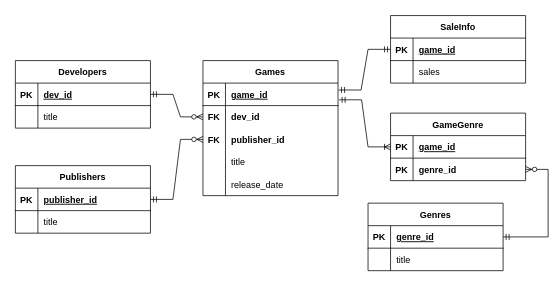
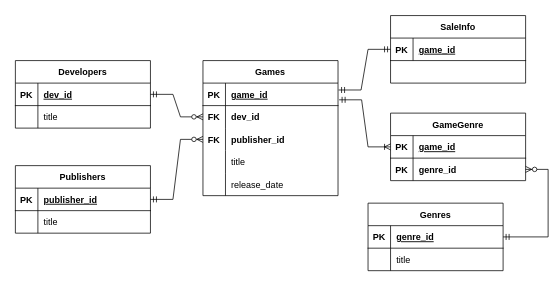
  <mxCell id="0" />
  <mxCell id="1" parent="0" />
  <mxCell id="2" value="Games" style="shape=table;startSize=30;container=1;collapsible=1;childLayout=tableLayout;fixedRows=1;rowLines=0;fontStyle=1;align=center;resizeLast=1;" vertex="1" parent="1"><mxGeometry x="270" y="80" width="180" height="180" as="geometry" /></mxCell>
  <mxCell id="3" value="" style="shape=partialRectangle;collapsible=0;dropTarget=0;pointerEvents=0;fillColor=none;top=0;left=0;bottom=1;right=0;points=[[0,0.5],[1,0.5]];portConstraint=eastwest;" vertex="1" parent="2"><mxGeometry y="30" width="180" height="30" as="geometry" /></mxCell>
  <mxCell id="4" value="PK" style="shape=partialRectangle;connectable=0;fillColor=none;top=0;left=0;bottom=0;right=0;fontStyle=1;overflow=hidden;" vertex="1" parent="3"><mxGeometry width="30" height="30" as="geometry"><mxRectangle width="30" height="30" as="alternateBounds" /></mxGeometry></mxCell>
  <mxCell id="5" value="game_id" style="shape=partialRectangle;connectable=0;fillColor=none;top=0;left=0;bottom=0;right=0;align=left;spacingLeft=6;fontStyle=5;overflow=hidden;" vertex="1" parent="3"><mxGeometry x="30" width="150" height="30" as="geometry"><mxRectangle width="150" height="30" as="alternateBounds" /></mxGeometry></mxCell>
  <mxCell id="6" value="" style="shape=partialRectangle;collapsible=0;dropTarget=0;pointerEvents=0;fillColor=none;top=0;left=0;bottom=0;right=0;points=[[0,0.5],[1,0.5]];portConstraint=eastwest;" vertex="1" parent="2"><mxGeometry y="60" width="180" height="30" as="geometry" /></mxCell>
  <mxCell id="7" value="FK" style="shape=partialRectangle;connectable=0;fillColor=none;top=0;left=0;bottom=0;right=0;editable=1;overflow=hidden;fontStyle=1" vertex="1" parent="6"><mxGeometry width="30" height="30" as="geometry"><mxRectangle width="30" height="30" as="alternateBounds" /></mxGeometry></mxCell>
  <mxCell id="8" value="dev_id" style="shape=partialRectangle;connectable=0;fillColor=none;top=0;left=0;bottom=0;right=0;align=left;spacingLeft=6;overflow=hidden;fontStyle=1" vertex="1" parent="6"><mxGeometry x="30" width="150" height="30" as="geometry"><mxRectangle width="150" height="30" as="alternateBounds" /></mxGeometry></mxCell>
  <mxCell id="9" value="" style="shape=partialRectangle;collapsible=0;dropTarget=0;pointerEvents=0;fillColor=none;top=0;left=0;bottom=0;right=0;points=[[0,0.5],[1,0.5]];portConstraint=eastwest;" vertex="1" parent="2"><mxGeometry y="90" width="180" height="30" as="geometry" /></mxCell>
  <mxCell id="10" value="FK" style="shape=partialRectangle;connectable=0;fillColor=none;top=0;left=0;bottom=0;right=0;editable=1;overflow=hidden;fontStyle=1" vertex="1" parent="9"><mxGeometry width="30" height="30" as="geometry"><mxRectangle width="30" height="30" as="alternateBounds" /></mxGeometry></mxCell>
  <mxCell id="11" value="publisher_id" style="shape=partialRectangle;connectable=0;fillColor=none;top=0;left=0;bottom=0;right=0;align=left;spacingLeft=6;overflow=hidden;fontStyle=1" vertex="1" parent="9"><mxGeometry x="30" width="150" height="30" as="geometry"><mxRectangle width="150" height="30" as="alternateBounds" /></mxGeometry></mxCell>
  <mxCell id="12" value="" style="shape=partialRectangle;collapsible=0;dropTarget=0;pointerEvents=0;fillColor=none;top=0;left=0;bottom=0;right=0;points=[[0,0.5],[1,0.5]];portConstraint=eastwest;" vertex="1" parent="2"><mxGeometry y="120" width="180" height="30" as="geometry" /></mxCell>
  <mxCell id="13" value="" style="shape=partialRectangle;connectable=0;fillColor=none;top=0;left=0;bottom=0;right=0;fontStyle=0;overflow=hidden;" vertex="1" parent="12"><mxGeometry width="30" height="30" as="geometry"><mxRectangle width="30" height="30" as="alternateBounds" /></mxGeometry></mxCell>
  <mxCell id="14" value="title" style="shape=partialRectangle;connectable=0;fillColor=none;top=0;left=0;bottom=0;right=0;align=left;spacingLeft=6;fontStyle=0;overflow=hidden;" vertex="1" parent="12"><mxGeometry x="30" width="150" height="30" as="geometry"><mxRectangle width="150" height="30" as="alternateBounds" /></mxGeometry></mxCell>
  <mxCell id="15" value="" style="shape=partialRectangle;collapsible=0;dropTarget=0;pointerEvents=0;fillColor=none;top=0;left=0;bottom=0;right=0;points=[[0,0.5],[1,0.5]];portConstraint=eastwest;" vertex="1" parent="2"><mxGeometry y="150" width="180" height="30" as="geometry" /></mxCell>
  <mxCell id="16" value="" style="shape=partialRectangle;connectable=0;fillColor=none;top=0;left=0;bottom=0;right=0;fontStyle=0;overflow=hidden;" vertex="1" parent="15"><mxGeometry width="30" height="30" as="geometry"><mxRectangle width="30" height="30" as="alternateBounds" /></mxGeometry></mxCell>
  <mxCell id="17" value="release_date" style="shape=partialRectangle;connectable=0;fillColor=none;top=0;left=0;bottom=0;right=0;align=left;spacingLeft=6;fontStyle=0;overflow=hidden;" vertex="1" parent="15"><mxGeometry x="30" width="150" height="30" as="geometry"><mxRectangle width="150" height="30" as="alternateBounds" /></mxGeometry></mxCell>
  <mxCell id="18" value="SaleInfo" style="shape=table;startSize=30;container=1;collapsible=1;childLayout=tableLayout;fixedRows=1;rowLines=0;fontStyle=1;align=center;resizeLast=1;" vertex="1" parent="1"><mxGeometry x="520" y="20" width="180" height="90" as="geometry" /></mxCell>
  <mxCell id="19" value="" style="shape=partialRectangle;collapsible=0;dropTarget=0;pointerEvents=0;fillColor=none;top=0;left=0;bottom=1;right=0;points=[[0,0.5],[1,0.5]];portConstraint=eastwest;" vertex="1" parent="18"><mxGeometry y="30" width="180" height="30" as="geometry" /></mxCell>
  <mxCell id="20" value="PK" style="shape=partialRectangle;connectable=0;fillColor=none;top=0;left=0;bottom=0;right=0;fontStyle=1;overflow=hidden;" vertex="1" parent="19"><mxGeometry width="30" height="30" as="geometry"><mxRectangle width="30" height="30" as="alternateBounds" /></mxGeometry></mxCell>
  <mxCell id="21" value="game_id" style="shape=partialRectangle;connectable=0;fillColor=none;top=0;left=0;bottom=0;right=0;align=left;spacingLeft=6;fontStyle=5;overflow=hidden;" vertex="1" parent="19"><mxGeometry x="30" width="150" height="30" as="geometry"><mxRectangle width="150" height="30" as="alternateBounds" /></mxGeometry></mxCell>
  <mxCell id="22" value="" style="shape=partialRectangle;collapsible=0;dropTarget=0;pointerEvents=0;fillColor=none;top=0;left=0;bottom=0;right=0;points=[[0,0.5],[1,0.5]];portConstraint=eastwest;" vertex="1" parent="18"><mxGeometry y="60" width="180" height="30" as="geometry" /></mxCell>
  <mxCell id="23" value="" style="shape=partialRectangle;connectable=0;fillColor=none;top=0;left=0;bottom=0;right=0;fontStyle=0;overflow=hidden;" vertex="1" parent="22"><mxGeometry width="30" height="30" as="geometry"><mxRectangle width="30" height="30" as="alternateBounds" /></mxGeometry></mxCell>
- <mxCell id="24" value="sales" style="shape=partialRectangle;connectable=0;fillColor=none;top=0;left=0;bottom=0;right=0;align=left;spacingLeft=6;fontStyle=0;overflow=hidden;" vertex="1" parent="22"><mxGeometry x="30" width="150" height="30" as="geometry"><mxRectangle width="150" height="30" as="alternateBounds" /></mxGeometry></mxCell>
  <mxCell id="25" value="Publishers" style="shape=table;startSize=30;container=1;collapsible=1;childLayout=tableLayout;fixedRows=1;rowLines=0;fontStyle=1;align=center;resizeLast=1;" vertex="1" parent="1"><mxGeometry x="20" y="220" width="180" height="90" as="geometry" /></mxCell>
  <mxCell id="26" value="" style="shape=partialRectangle;collapsible=0;dropTarget=0;pointerEvents=0;fillColor=none;top=0;left=0;bottom=1;right=0;points=[[0,0.5],[1,0.5]];portConstraint=eastwest;" vertex="1" parent="25"><mxGeometry y="30" width="180" height="30" as="geometry" /></mxCell>
  <mxCell id="27" value="PK" style="shape=partialRectangle;connectable=0;fillColor=none;top=0;left=0;bottom=0;right=0;fontStyle=1;overflow=hidden;" vertex="1" parent="26"><mxGeometry width="30" height="30" as="geometry"><mxRectangle width="30" height="30" as="alternateBounds" /></mxGeometry></mxCell>
  <mxCell id="28" value="publisher_id" style="shape=partialRectangle;connectable=0;fillColor=none;top=0;left=0;bottom=0;right=0;align=left;spacingLeft=6;fontStyle=5;overflow=hidden;" vertex="1" parent="26"><mxGeometry x="30" width="150" height="30" as="geometry"><mxRectangle width="150" height="30" as="alternateBounds" /></mxGeometry></mxCell>
  <mxCell id="29" value="" style="shape=partialRectangle;collapsible=0;dropTarget=0;pointerEvents=0;fillColor=none;top=0;left=0;bottom=0;right=0;points=[[0,0.5],[1,0.5]];portConstraint=eastwest;" vertex="1" parent="25"><mxGeometry y="60" width="180" height="30" as="geometry" /></mxCell>
  <mxCell id="30" value="" style="shape=partialRectangle;connectable=0;fillColor=none;top=0;left=0;bottom=0;right=0;editable=1;overflow=hidden;" vertex="1" parent="29"><mxGeometry width="30" height="30" as="geometry"><mxRectangle width="30" height="30" as="alternateBounds" /></mxGeometry></mxCell>
  <mxCell id="31" value="title" style="shape=partialRectangle;connectable=0;fillColor=none;top=0;left=0;bottom=0;right=0;align=left;spacingLeft=6;overflow=hidden;" vertex="1" parent="29"><mxGeometry x="30" width="150" height="30" as="geometry"><mxRectangle width="150" height="30" as="alternateBounds" /></mxGeometry></mxCell>
  <mxCell id="32" value="Developers" style="shape=table;startSize=30;container=1;collapsible=1;childLayout=tableLayout;fixedRows=1;rowLines=0;fontStyle=1;align=center;resizeLast=1;" vertex="1" parent="1"><mxGeometry x="20" y="80" width="180" height="90" as="geometry" /></mxCell>
  <mxCell id="33" value="" style="shape=partialRectangle;collapsible=0;dropTarget=0;pointerEvents=0;fillColor=none;top=0;left=0;bottom=1;right=0;points=[[0,0.5],[1,0.5]];portConstraint=eastwest;" vertex="1" parent="32"><mxGeometry y="30" width="180" height="30" as="geometry" /></mxCell>
  <mxCell id="34" value="PK" style="shape=partialRectangle;connectable=0;fillColor=none;top=0;left=0;bottom=0;right=0;fontStyle=1;overflow=hidden;" vertex="1" parent="33"><mxGeometry width="30" height="30" as="geometry"><mxRectangle width="30" height="30" as="alternateBounds" /></mxGeometry></mxCell>
  <mxCell id="35" value="dev_id" style="shape=partialRectangle;connectable=0;fillColor=none;top=0;left=0;bottom=0;right=0;align=left;spacingLeft=6;fontStyle=5;overflow=hidden;" vertex="1" parent="33"><mxGeometry x="30" width="150" height="30" as="geometry"><mxRectangle width="150" height="30" as="alternateBounds" /></mxGeometry></mxCell>
  <mxCell id="36" value="" style="shape=partialRectangle;collapsible=0;dropTarget=0;pointerEvents=0;fillColor=none;top=0;left=0;bottom=0;right=0;points=[[0,0.5],[1,0.5]];portConstraint=eastwest;" vertex="1" parent="32"><mxGeometry y="60" width="180" height="30" as="geometry" /></mxCell>
  <mxCell id="37" value="" style="shape=partialRectangle;connectable=0;fillColor=none;top=0;left=0;bottom=0;right=0;editable=1;overflow=hidden;" vertex="1" parent="36"><mxGeometry width="30" height="30" as="geometry"><mxRectangle width="30" height="30" as="alternateBounds" /></mxGeometry></mxCell>
  <mxCell id="38" value="title" style="shape=partialRectangle;connectable=0;fillColor=none;top=0;left=0;bottom=0;right=0;align=left;spacingLeft=6;overflow=hidden;" vertex="1" parent="36"><mxGeometry x="30" width="150" height="30" as="geometry"><mxRectangle width="150" height="30" as="alternateBounds" /></mxGeometry></mxCell>
  <mxCell id="39" value="Genres" style="shape=table;startSize=30;container=1;collapsible=1;childLayout=tableLayout;fixedRows=1;rowLines=0;fontStyle=1;align=center;resizeLast=1;" vertex="1" parent="1"><mxGeometry x="490" y="270" width="180" height="90" as="geometry" /></mxCell>
  <mxCell id="40" value="" style="shape=partialRectangle;collapsible=0;dropTarget=0;pointerEvents=0;fillColor=none;top=0;left=0;bottom=1;right=0;points=[[0,0.5],[1,0.5]];portConstraint=eastwest;" vertex="1" parent="39"><mxGeometry y="30" width="180" height="30" as="geometry" /></mxCell>
  <mxCell id="41" value="PK" style="shape=partialRectangle;connectable=0;fillColor=none;top=0;left=0;bottom=0;right=0;fontStyle=1;overflow=hidden;" vertex="1" parent="40"><mxGeometry width="30" height="30" as="geometry"><mxRectangle width="30" height="30" as="alternateBounds" /></mxGeometry></mxCell>
  <mxCell id="42" value="genre_id" style="shape=partialRectangle;connectable=0;fillColor=none;top=0;left=0;bottom=0;right=0;align=left;spacingLeft=6;fontStyle=5;overflow=hidden;" vertex="1" parent="40"><mxGeometry x="30" width="150" height="30" as="geometry"><mxRectangle width="150" height="30" as="alternateBounds" /></mxGeometry></mxCell>
  <mxCell id="43" value="" style="shape=partialRectangle;collapsible=0;dropTarget=0;pointerEvents=0;fillColor=none;top=0;left=0;bottom=0;right=0;points=[[0,0.5],[1,0.5]];portConstraint=eastwest;" vertex="1" parent="39"><mxGeometry y="60" width="180" height="30" as="geometry" /></mxCell>
  <mxCell id="44" value="" style="shape=partialRectangle;connectable=0;fillColor=none;top=0;left=0;bottom=0;right=0;editable=1;overflow=hidden;" vertex="1" parent="43"><mxGeometry width="30" height="30" as="geometry"><mxRectangle width="30" height="30" as="alternateBounds" /></mxGeometry></mxCell>
  <mxCell id="45" value="title" style="shape=partialRectangle;connectable=0;fillColor=none;top=0;left=0;bottom=0;right=0;align=left;spacingLeft=6;overflow=hidden;" vertex="1" parent="43"><mxGeometry x="30" width="150" height="30" as="geometry"><mxRectangle width="150" height="30" as="alternateBounds" /></mxGeometry></mxCell>
  <mxCell id="46" value="" style="edgeStyle=entityRelationEdgeStyle;fontSize=12;html=1;endArrow=ERmandOne;startArrow=ERmandOne;rounded=0;entryX=0;entryY=0.5;entryDx=0;entryDy=0;exitX=1.004;exitY=0.306;exitDx=0;exitDy=0;exitPerimeter=0;" edge="1" parent="1" source="3" target="19"><mxGeometry width="100" height="100" relative="1" as="geometry"><mxPoint x="330" y="250" as="sourcePoint" /><mxPoint x="430" y="150" as="targetPoint" /></mxGeometry></mxCell>
  <mxCell id="47" value="" style="edgeStyle=entityRelationEdgeStyle;fontSize=12;html=1;endArrow=ERzeroToMany;startArrow=ERmandOne;rounded=0;exitX=1;exitY=0.5;exitDx=0;exitDy=0;entryX=0;entryY=0.5;entryDx=0;entryDy=0;" edge="1" parent="1" source="26" target="9"><mxGeometry width="100" height="100" relative="1" as="geometry"><mxPoint x="330" y="250" as="sourcePoint" /><mxPoint x="430" y="150" as="targetPoint" /></mxGeometry></mxCell>
  <mxCell id="48" value="" style="edgeStyle=entityRelationEdgeStyle;fontSize=12;html=1;endArrow=ERzeroToMany;startArrow=ERmandOne;rounded=0;entryX=0;entryY=0.5;entryDx=0;entryDy=0;" edge="1" parent="1" source="33" target="6"><mxGeometry width="100" height="100" relative="1" as="geometry"><mxPoint x="210" y="275" as="sourcePoint" /><mxPoint x="280" y="225" as="targetPoint" /></mxGeometry></mxCell>
  <mxCell id="49" value="GameGenre" style="shape=table;startSize=30;container=1;collapsible=1;childLayout=tableLayout;fixedRows=1;rowLines=0;fontStyle=1;align=center;resizeLast=1;" vertex="1" parent="1"><mxGeometry x="520" y="150" width="180" height="90" as="geometry" /></mxCell>
  <mxCell id="50" value="" style="shape=partialRectangle;collapsible=0;dropTarget=0;pointerEvents=0;fillColor=none;top=0;left=0;bottom=1;right=0;points=[[0,0.5],[1,0.5]];portConstraint=eastwest;" vertex="1" parent="49"><mxGeometry y="30" width="180" height="30" as="geometry" /></mxCell>
  <mxCell id="51" value="PK" style="shape=partialRectangle;connectable=0;fillColor=none;top=0;left=0;bottom=0;right=0;fontStyle=1;overflow=hidden;" vertex="1" parent="50"><mxGeometry width="30" height="30" as="geometry"><mxRectangle width="30" height="30" as="alternateBounds" /></mxGeometry></mxCell>
  <mxCell id="52" value="game_id" style="shape=partialRectangle;connectable=0;fillColor=none;top=0;left=0;bottom=0;right=0;align=left;spacingLeft=6;fontStyle=5;overflow=hidden;" vertex="1" parent="50"><mxGeometry x="30" width="150" height="30" as="geometry"><mxRectangle width="150" height="30" as="alternateBounds" /></mxGeometry></mxCell>
  <mxCell id="53" value="" style="shape=partialRectangle;collapsible=0;dropTarget=0;pointerEvents=0;fillColor=none;top=0;left=0;bottom=0;right=0;points=[[0,0.5],[1,0.5]];portConstraint=eastwest;" vertex="1" parent="49"><mxGeometry y="60" width="180" height="30" as="geometry" /></mxCell>
  <mxCell id="54" value="PK" style="shape=partialRectangle;connectable=0;fillColor=none;top=0;left=0;bottom=0;right=0;editable=1;overflow=hidden;fontStyle=1" vertex="1" parent="53"><mxGeometry width="30" height="30" as="geometry"><mxRectangle width="30" height="30" as="alternateBounds" /></mxGeometry></mxCell>
  <mxCell id="55" value="genre_id" style="shape=partialRectangle;connectable=0;fillColor=none;top=0;left=0;bottom=0;right=0;align=left;spacingLeft=6;overflow=hidden;fontStyle=1" vertex="1" parent="53"><mxGeometry x="30" width="150" height="30" as="geometry"><mxRectangle width="150" height="30" as="alternateBounds" /></mxGeometry></mxCell>
  <mxCell id="56" value="" style="edgeStyle=entityRelationEdgeStyle;fontSize=12;html=1;endArrow=ERzeroToMany;startArrow=ERmandOne;rounded=0;exitX=1;exitY=0.5;exitDx=0;exitDy=0;" edge="1" parent="1" source="40" target="53"><mxGeometry width="100" height="100" relative="1" as="geometry"><mxPoint x="660" y="360" as="sourcePoint" /><mxPoint x="730" y="310" as="targetPoint" /></mxGeometry></mxCell>
  <mxCell id="57" value="" style="edgeStyle=entityRelationEdgeStyle;fontSize=12;html=1;endArrow=ERoneToMany;startArrow=ERmandOne;rounded=0;exitX=1.008;exitY=0.743;exitDx=0;exitDy=0;entryX=0;entryY=0.5;entryDx=0;entryDy=0;exitPerimeter=0;" edge="1" parent="1" source="3" target="50"><mxGeometry width="100" height="100" relative="1" as="geometry"><mxPoint x="370" y="300" as="sourcePoint" /><mxPoint x="470" y="200" as="targetPoint" /></mxGeometry></mxCell>
